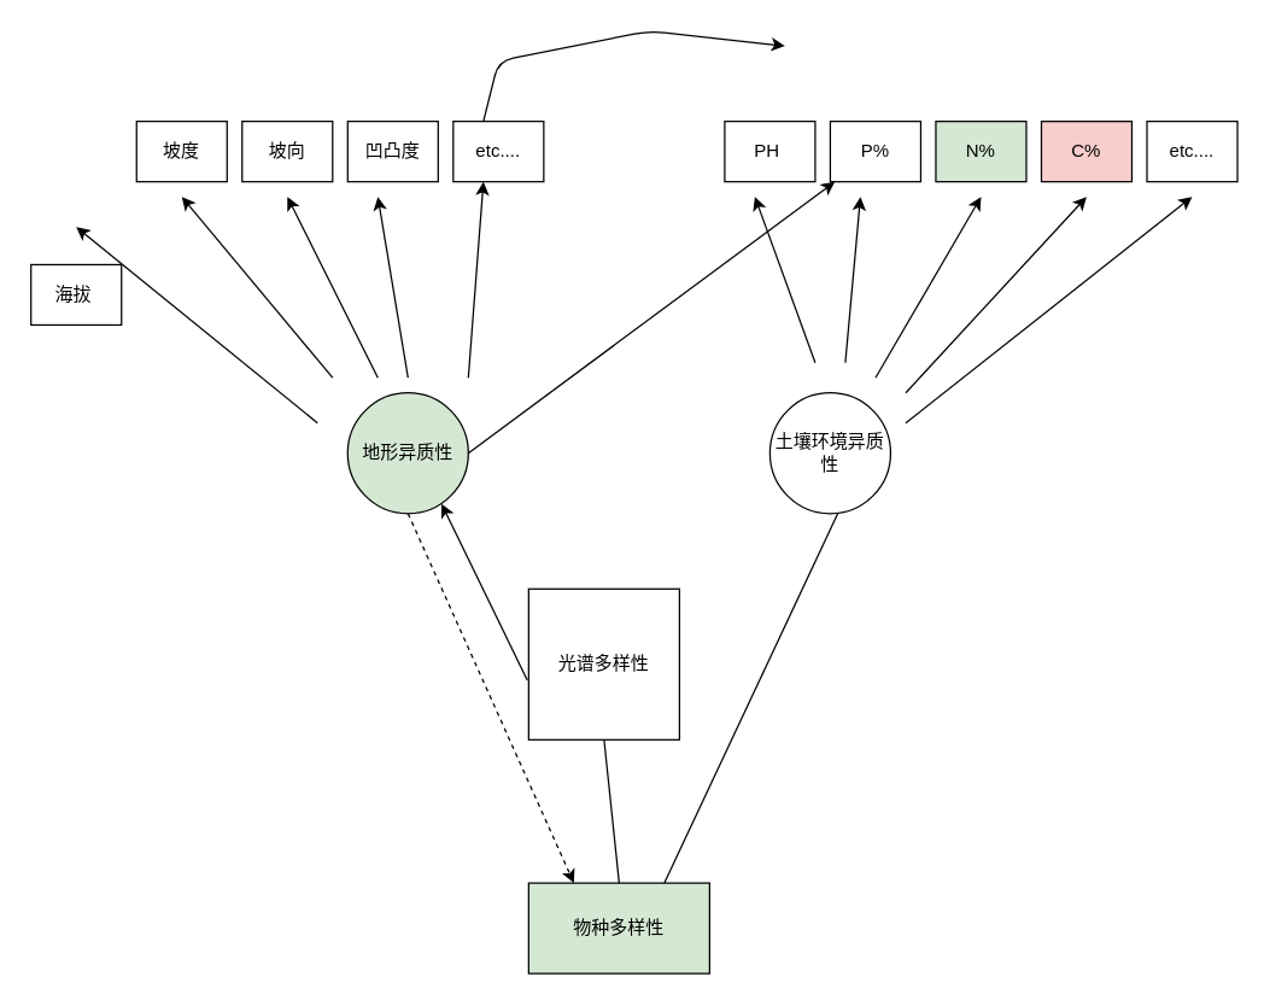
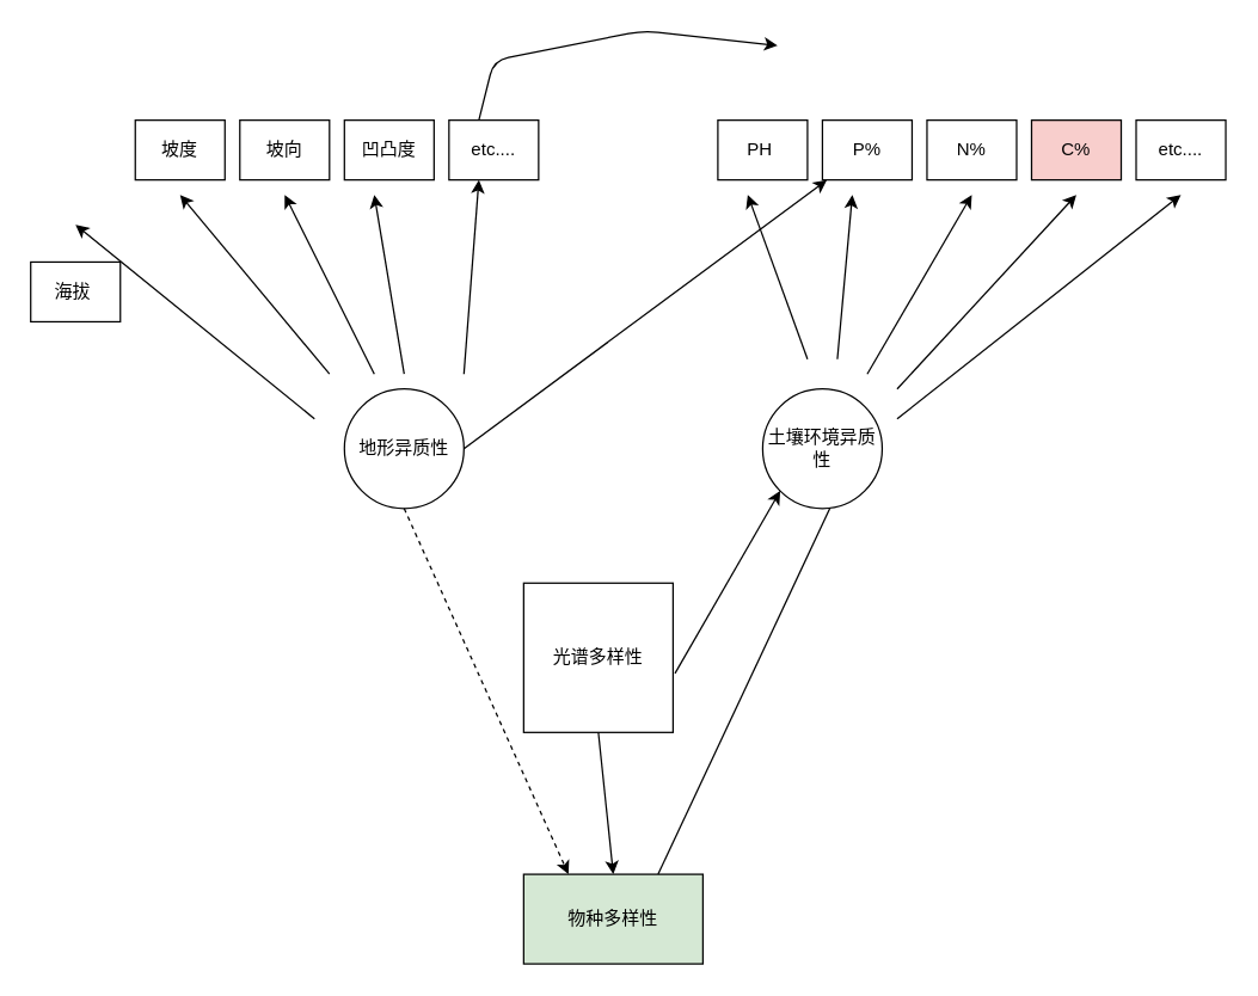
  <mxCell id="0" />
  <mxCell id="1" parent="0" />
- <mxCell id="2" value="地形异质性" style="ellipse;whiteSpace=wrap;html=1;aspect=fixed;rounded=0;sketch=0;fillColor=#d5e8d4;" vertex="1" parent="1"><mxGeometry x="230" y="260" width="80" height="80" as="geometry" /></mxCell>
+ <mxCell id="2" value="地形异质性" style="ellipse;whiteSpace=wrap;html=1;aspect=fixed;rounded=0;sketch=0;" vertex="1" parent="1"><mxGeometry x="230" y="260" width="80" height="80" as="geometry" /></mxCell>
  <mxCell id="3" value="土壤环境异质性" style="ellipse;whiteSpace=wrap;html=1;aspect=fixed;rounded=0;sketch=0;" vertex="1" parent="1"><mxGeometry x="510" y="260" width="80" height="80" as="geometry" /></mxCell>
  <mxCell id="4" value="物种多样性" style="rounded=0;whiteSpace=wrap;html=1;sketch=0;fillColor=#d5e8d4;" vertex="1" parent="1"><mxGeometry x="350" y="585" width="120" height="60" as="geometry" /></mxCell>
  <mxCell id="5" value="光谱多样性" style="rounded=0;whiteSpace=wrap;html=1;sketch=0;" vertex="1" parent="1"><mxGeometry x="350" y="390" width="100" height="100" as="geometry" /></mxCell>
- <mxCell id="6" value="" style="endArrow=classic;html=1;rounded=1;sketch=0;curved=0;entryX=0.778;entryY=0.92;entryDx=0;entryDy=0;exitX=-0.009;exitY=0.605;exitDx=0;exitDy=0;exitPerimeter=0;entryPerimeter=0;" edge="1" parent="1" source="5" target="2"><mxGeometry width="50" height="50" relative="1" as="geometry"><mxPoint x="270" y="450" as="sourcePoint" /><mxPoint x="320" y="400" as="targetPoint" /></mxGeometry></mxCell>
- <mxCell id="7" value="" style="endArrow=none;html=1;rounded=1;sketch=0;curved=0;entryX=0.5;entryY=0;entryDx=0;entryDy=0;exitX=0.5;exitY=1;exitDx=0;exitDy=0;" edge="1" parent="1" source="5" target="4"><mxGeometry width="50" height="50" relative="1" as="geometry"><mxPoint x="410.2" y="459.07" as="sourcePoint" /><mxPoint x="270" y="380.93" as="targetPoint" /></mxGeometry></mxCell>
+ <mxCell id="7" value="" style="endArrow=classic;html=1;rounded=1;sketch=0;curved=0;entryX=0.5;entryY=0;entryDx=0;entryDy=0;exitX=0.5;exitY=1;exitDx=0;exitDy=0;" edge="1" parent="1" source="5" target="4"><mxGeometry width="50" height="50" relative="1" as="geometry"><mxPoint x="410.2" y="459.07" as="sourcePoint" /><mxPoint x="270" y="380.93" as="targetPoint" /></mxGeometry></mxCell>
  <mxCell id="8" value="" style="endArrow=classic;html=1;rounded=1;sketch=0;curved=0;exitX=1;exitY=0.5;exitDx=0;exitDy=0;" edge="1" parent="1" source="2" target="19"><mxGeometry width="50" height="50" relative="1" as="geometry"><mxPoint x="230" y="300" as="sourcePoint" /><mxPoint x="280" y="250" as="targetPoint" /></mxGeometry></mxCell>
+ <mxCell id="9" value="" style="endArrow=classic;html=1;rounded=1;sketch=0;curved=0;entryX=0;entryY=1;entryDx=0;entryDy=0;exitX=1.013;exitY=0.605;exitDx=0;exitDy=0;exitPerimeter=0;" edge="1" parent="1" source="5" target="3"><mxGeometry width="50" height="50" relative="1" as="geometry"><mxPoint x="490" y="410" as="sourcePoint" /><mxPoint x="540" y="360" as="targetPoint" /></mxGeometry></mxCell>
  <mxCell id="10" value="" style="endArrow=classic;html=1;rounded=1;sketch=0;curved=0;entryX=0.25;entryY=0;entryDx=0;entryDy=0;exitX=0.5;exitY=1;exitDx=0;exitDy=0;dashed=1;" edge="1" parent="1" source="2" target="4"><mxGeometry width="50" height="50" relative="1" as="geometry"><mxPoint x="270" y="450" as="sourcePoint" /><mxPoint x="320" y="400" as="targetPoint" /></mxGeometry></mxCell>
  <mxCell id="11" value="" style="endArrow=none;html=1;rounded=1;sketch=0;curved=0;entryX=0.75;entryY=0;entryDx=0;entryDy=0;exitX=0.564;exitY=0.996;exitDx=0;exitDy=0;exitPerimeter=0;" edge="1" parent="1" source="3" target="4"><mxGeometry width="50" height="50" relative="1" as="geometry"><mxPoint x="590" y="350" as="sourcePoint" /><mxPoint x="440" y="550" as="targetPoint" /></mxGeometry></mxCell>
  <mxCell id="12" value="海拔&lt;span style=&quot;white-space: pre&quot;&gt; &lt;/span&gt;" style="rounded=0;whiteSpace=wrap;html=1;sketch=0;" vertex="1" parent="1"><mxGeometry x="20" y="175" width="60" height="40" as="geometry" /></mxCell>
  <mxCell id="13" value="凹凸度" style="rounded=0;whiteSpace=wrap;html=1;sketch=0;" vertex="1" parent="1"><mxGeometry x="230" y="80" width="60" height="40" as="geometry" /></mxCell>
  <mxCell id="14" value="坡向" style="rounded=0;whiteSpace=wrap;html=1;sketch=0;" vertex="1" parent="1"><mxGeometry x="160" y="80" width="60" height="40" as="geometry" /></mxCell>
  <mxCell id="15" value="坡度" style="rounded=0;whiteSpace=wrap;html=1;sketch=0;" vertex="1" parent="1"><mxGeometry x="90" y="80" width="60" height="40" as="geometry" /></mxCell>
  <mxCell id="16" value="PH&lt;span style=&quot;white-space: pre&quot;&gt; &lt;/span&gt;" style="rounded=0;whiteSpace=wrap;html=1;sketch=0;" vertex="1" parent="1"><mxGeometry x="480" y="80" width="60" height="40" as="geometry" /></mxCell>
  <mxCell id="17" value="C%" style="rounded=0;whiteSpace=wrap;html=1;sketch=0;fillColor=#f8cecc;" vertex="1" parent="1"><mxGeometry x="690" y="80" width="60" height="40" as="geometry" /></mxCell>
- <mxCell id="18" value="N%" style="rounded=0;whiteSpace=wrap;html=1;sketch=0;fillColor=#d5e8d4;" vertex="1" parent="1"><mxGeometry x="620" y="80" width="60" height="40" as="geometry" /></mxCell>
+ <mxCell id="18" value="N%" style="rounded=0;whiteSpace=wrap;html=1;sketch=0;" vertex="1" parent="1"><mxGeometry x="620" y="80" width="60" height="40" as="geometry" /></mxCell>
  <mxCell id="19" value="P%" style="rounded=0;whiteSpace=wrap;html=1;sketch=0;" vertex="1" parent="1"><mxGeometry x="550" y="80" width="60" height="40" as="geometry" /></mxCell>
  <mxCell id="20" value="etc...." style="rounded=0;whiteSpace=wrap;html=1;sketch=0;" vertex="1" parent="1"><mxGeometry x="300" y="80" width="60" height="40" as="geometry" /></mxCell>
  <mxCell id="21" value="etc...." style="rounded=0;whiteSpace=wrap;html=1;sketch=0;" vertex="1" parent="1"><mxGeometry x="760" y="80" width="60" height="40" as="geometry" /></mxCell>
  <mxCell id="22" value="" style="endArrow=classic;html=1;rounded=1;sketch=0;curved=0;" edge="1" parent="1"><mxGeometry width="50" height="50" relative="1" as="geometry"><mxPoint x="250" y="250" as="sourcePoint" /><mxPoint x="190" y="130" as="targetPoint" /></mxGeometry></mxCell>
  <mxCell id="23" value="" style="endArrow=classic;html=1;rounded=1;sketch=0;curved=0;" edge="1" parent="1"><mxGeometry width="50" height="50" relative="1" as="geometry"><mxPoint x="210" y="280" as="sourcePoint" /><mxPoint x="50" y="150" as="targetPoint" /></mxGeometry></mxCell>
  <mxCell id="24" value="" style="endArrow=classic;html=1;rounded=1;sketch=0;curved=0;" edge="1" parent="1"><mxGeometry width="50" height="50" relative="1" as="geometry"><mxPoint x="270" y="250" as="sourcePoint" /><mxPoint x="250" y="130" as="targetPoint" /></mxGeometry></mxCell>
  <mxCell id="25" value="" style="endArrow=classic;html=1;rounded=1;sketch=0;curved=0;" edge="1" parent="1"><mxGeometry width="50" height="50" relative="1" as="geometry"><mxPoint x="220" y="250" as="sourcePoint" /><mxPoint x="120" y="130" as="targetPoint" /></mxGeometry></mxCell>
  <mxCell id="26" value="" style="endArrow=classic;html=1;rounded=1;sketch=0;curved=0;" edge="1" parent="1"><mxGeometry width="50" height="50" relative="1" as="geometry"><mxPoint x="310" y="250" as="sourcePoint" /><mxPoint x="320" y="120" as="targetPoint" /></mxGeometry></mxCell>
  <mxCell id="27" value="" style="endArrow=classic;html=1;rounded=1;sketch=0;curved=0;" edge="1" parent="1"><mxGeometry width="50" height="50" relative="1" as="geometry"><mxPoint x="540" y="240" as="sourcePoint" /><mxPoint x="500" y="130" as="targetPoint" /></mxGeometry></mxCell>
  <mxCell id="28" value="" style="endArrow=classic;html=1;rounded=1;sketch=0;curved=0;" edge="1" parent="1"><mxGeometry width="50" height="50" relative="1" as="geometry"><mxPoint x="600" y="260" as="sourcePoint" /><mxPoint x="720" y="130" as="targetPoint" /></mxGeometry></mxCell>
  <mxCell id="29" value="" style="endArrow=classic;html=1;rounded=1;sketch=0;curved=0;" edge="1" parent="1"><mxGeometry width="50" height="50" relative="1" as="geometry"><mxPoint x="560" y="240" as="sourcePoint" /><mxPoint x="570" y="130" as="targetPoint" /></mxGeometry></mxCell>
  <mxCell id="30" value="" style="endArrow=classic;html=1;rounded=1;sketch=0;curved=0;" edge="1" parent="1"><mxGeometry width="50" height="50" relative="1" as="geometry"><mxPoint x="600" y="280" as="sourcePoint" /><mxPoint x="790" y="130" as="targetPoint" /></mxGeometry></mxCell>
  <mxCell id="31" value="" style="endArrow=classic;html=1;rounded=1;sketch=0;curved=0;" edge="1" parent="1"><mxGeometry width="50" height="50" relative="1" as="geometry"><mxPoint x="580" y="250" as="sourcePoint" /><mxPoint x="650" y="130" as="targetPoint" /></mxGeometry></mxCell>
  <mxCell id="32" value="" style="endArrow=classic;html=1;rounded=1;sketch=0;curved=0;" edge="1" parent="1"><mxGeometry width="50" height="50" relative="1" as="geometry"><mxPoint x="320" y="80" as="sourcePoint" /><mxPoint x="520" y="30" as="targetPoint" /><Array as="points"><mxPoint x="330" y="40" /><mxPoint x="430" y="20" /></Array></mxGeometry></mxCell>
